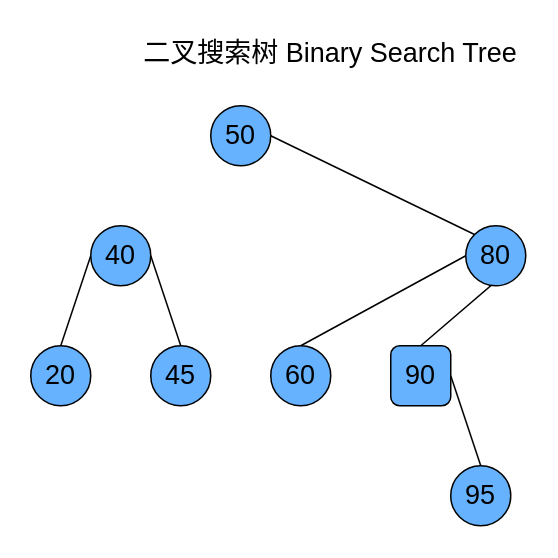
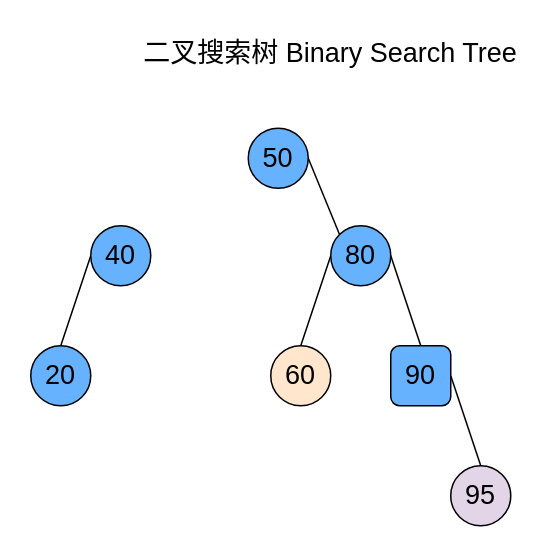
  <mxCell id="0" />
  <mxCell id="1" parent="0" />
  <mxCell id="2" style="edgeStyle=none;html=1;exitX=1;exitY=0.5;exitDx=0;exitDy=0;entryX=0;entryY=0;entryDx=0;entryDy=0;endArrow=none;endFill=0;" edge="1" parent="1" source="3" target="11"><mxGeometry relative="1" as="geometry" /></mxCell>
- <mxCell id="3" value="&lt;font style=&quot;color: rgb(0, 0, 0); font-size: 18px;&quot;&gt;50&lt;/font&gt;" style="ellipse;whiteSpace=wrap;html=1;aspect=fixed;fillColor=#66B2FF;" vertex="1" parent="1"><mxGeometry x="140" y="70" width="40" height="40" as="geometry" /></mxCell>
- <mxCell id="4" style="edgeStyle=none;html=1;exitX=1;exitY=0.5;exitDx=0;exitDy=0;entryX=0.5;entryY=0;entryDx=0;entryDy=0;endArrow=none;endFill=0;" edge="1" parent="1" source="6" target="7"><mxGeometry relative="1" as="geometry" /></mxCell>
+ <mxCell id="3" value="&lt;font style=&quot;color: rgb(0, 0, 0); font-size: 18px;&quot;&gt;50&lt;/font&gt;" style="ellipse;whiteSpace=wrap;html=1;aspect=fixed;fillColor=#66B2FF;" vertex="1" parent="1"><mxGeometry x="165" y="85" width="40" height="40" as="geometry" /></mxCell>
  <mxCell id="5" style="edgeStyle=none;html=1;exitX=0;exitY=0.5;exitDx=0;exitDy=0;entryX=0.5;entryY=0;entryDx=0;entryDy=0;endArrow=none;endFill=0;" edge="1" parent="1" source="6" target="8"><mxGeometry relative="1" as="geometry" /></mxCell>
  <mxCell id="6" value="&lt;font style=&quot;color: rgb(0, 0, 0); font-size: 18px;&quot;&gt;40&lt;/font&gt;" style="ellipse;whiteSpace=wrap;html=1;aspect=fixed;fillColor=#66B2FF;" vertex="1" parent="1"><mxGeometry x="60" y="150" width="40" height="40" as="geometry" /></mxCell>
- <mxCell id="7" value="&lt;font style=&quot;color: rgb(0, 0, 0); font-size: 18px;&quot;&gt;45&lt;/font&gt;" style="ellipse;whiteSpace=wrap;html=1;aspect=fixed;fillColor=#66B2FF;" vertex="1" parent="1"><mxGeometry x="100" y="230" width="40" height="40" as="geometry" /></mxCell>
  <mxCell id="8" value="&lt;font style=&quot;color: rgb(0, 0, 0); font-size: 18px;&quot;&gt;20&lt;/font&gt;" style="ellipse;whiteSpace=wrap;html=1;aspect=fixed;fillColor=#66B2FF;" vertex="1" parent="1"><mxGeometry x="20" y="230" width="40" height="40" as="geometry" /></mxCell>
  <mxCell id="9" style="edgeStyle=none;html=1;exitX=1;exitY=0.5;exitDx=0;exitDy=0;entryX=0.5;entryY=0;entryDx=0;entryDy=0;endArrow=none;endFill=0;" edge="1" parent="1" source="11" target="14"><mxGeometry relative="1" as="geometry" /></mxCell>
  <mxCell id="10" style="edgeStyle=none;html=1;exitX=0;exitY=0.5;exitDx=0;exitDy=0;entryX=0.5;entryY=0;entryDx=0;entryDy=0;endArrow=none;endFill=0;" edge="1" parent="1" source="11" target="15"><mxGeometry relative="1" as="geometry" /></mxCell>
- <mxCell id="11" value="&lt;font style=&quot;color: rgb(0, 0, 0); font-size: 18px;&quot;&gt;80&lt;/font&gt;" style="ellipse;whiteSpace=wrap;html=1;aspect=fixed;fillColor=#66B2FF;" vertex="1" parent="1"><mxGeometry x="310" y="150" width="40" height="40" as="geometry" /></mxCell>
- <mxCell id="12" value="&lt;font style=&quot;color: rgb(0, 0, 0); font-size: 18px;&quot;&gt;95&lt;/font&gt;" style="ellipse;whiteSpace=wrap;html=1;aspect=fixed;fillColor=#66B2FF;" vertex="1" parent="1"><mxGeometry x="300" y="310" width="40" height="40" as="geometry" /></mxCell>
+ <mxCell id="11" value="&lt;font style=&quot;color: rgb(0, 0, 0); font-size: 18px;&quot;&gt;80&lt;/font&gt;" style="ellipse;whiteSpace=wrap;html=1;aspect=fixed;fillColor=#66B2FF;" vertex="1" parent="1"><mxGeometry x="220" y="150" width="40" height="40" as="geometry" /></mxCell>
+ <mxCell id="12" value="&lt;font style=&quot;color: rgb(0, 0, 0); font-size: 18px;&quot;&gt;95&lt;/font&gt;" style="ellipse;whiteSpace=wrap;html=1;aspect=fixed;fillColor=#e1d5e7;" vertex="1" parent="1"><mxGeometry x="300" y="310" width="40" height="40" as="geometry" /></mxCell>
  <mxCell id="13" style="edgeStyle=none;html=1;exitX=1;exitY=0.5;exitDx=0;exitDy=0;entryX=0.5;entryY=0;entryDx=0;entryDy=0;endArrow=none;endFill=0;" edge="1" parent="1" source="14" target="12"><mxGeometry relative="1" as="geometry" /></mxCell>
  <mxCell id="14" value="&lt;font style=&quot;color: rgb(0, 0, 0); font-size: 18px;&quot;&gt;90&lt;/font&gt;" style="whiteSpace=wrap;html=1;aspect=fixed;fillColor=#66B2FF;rounded=1;" vertex="1" parent="1"><mxGeometry x="260" y="230" width="40" height="40" as="geometry" /></mxCell>
- <mxCell id="15" value="&lt;font style=&quot;color: rgb(0, 0, 0); font-size: 18px;&quot;&gt;60&lt;/font&gt;" style="ellipse;whiteSpace=wrap;html=1;aspect=fixed;fillColor=#66B2FF;" vertex="1" parent="1"><mxGeometry x="180" y="230" width="40" height="40" as="geometry" /></mxCell>
+ <mxCell id="15" value="&lt;font style=&quot;color: rgb(0, 0, 0); font-size: 18px;&quot;&gt;60&lt;/font&gt;" style="ellipse;whiteSpace=wrap;html=1;aspect=fixed;fillColor=#ffe6cc;" vertex="1" parent="1"><mxGeometry x="180" y="230" width="40" height="40" as="geometry" /></mxCell>
  <mxCell id="16" value="&lt;font style=&quot;font-size: 18px;&quot;&gt;二叉搜索树 Binary Search Tree&lt;/font&gt;" style="text;html=1;align=center;verticalAlign=middle;whiteSpace=wrap;rounded=0;" vertex="1" parent="1"><mxGeometry x="90" y="20" width="260" height="30" as="geometry" /></mxCell>
